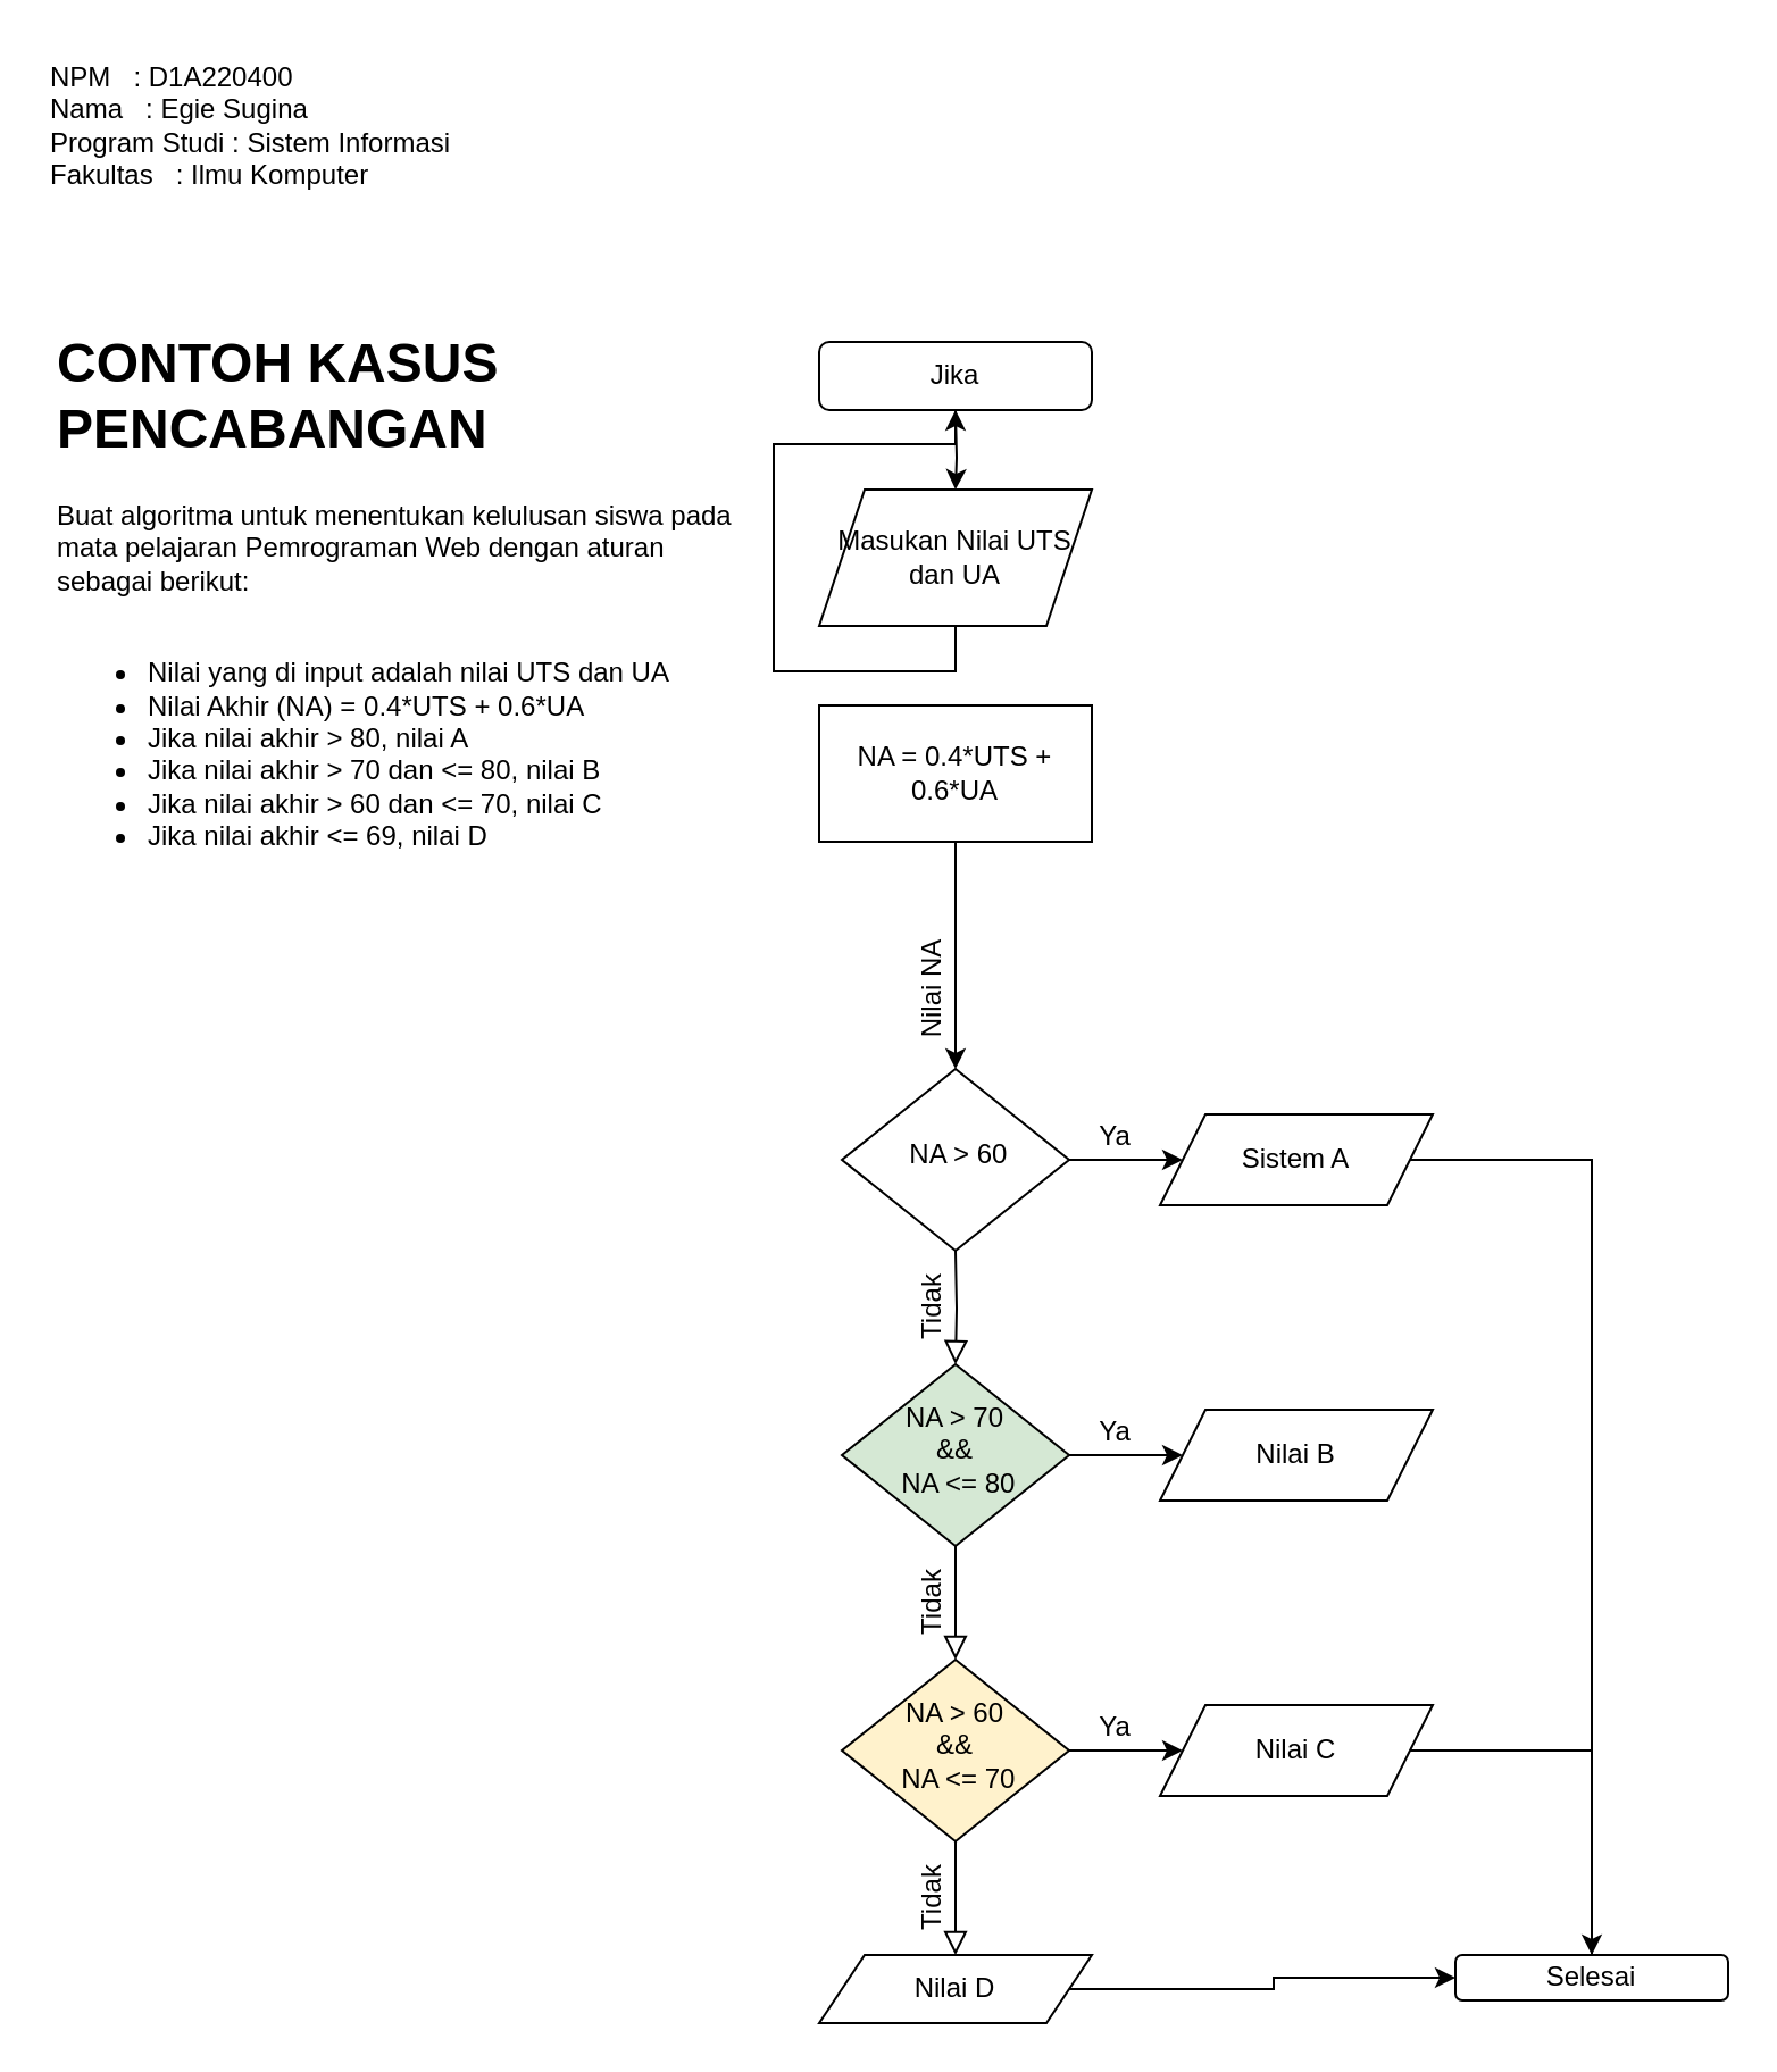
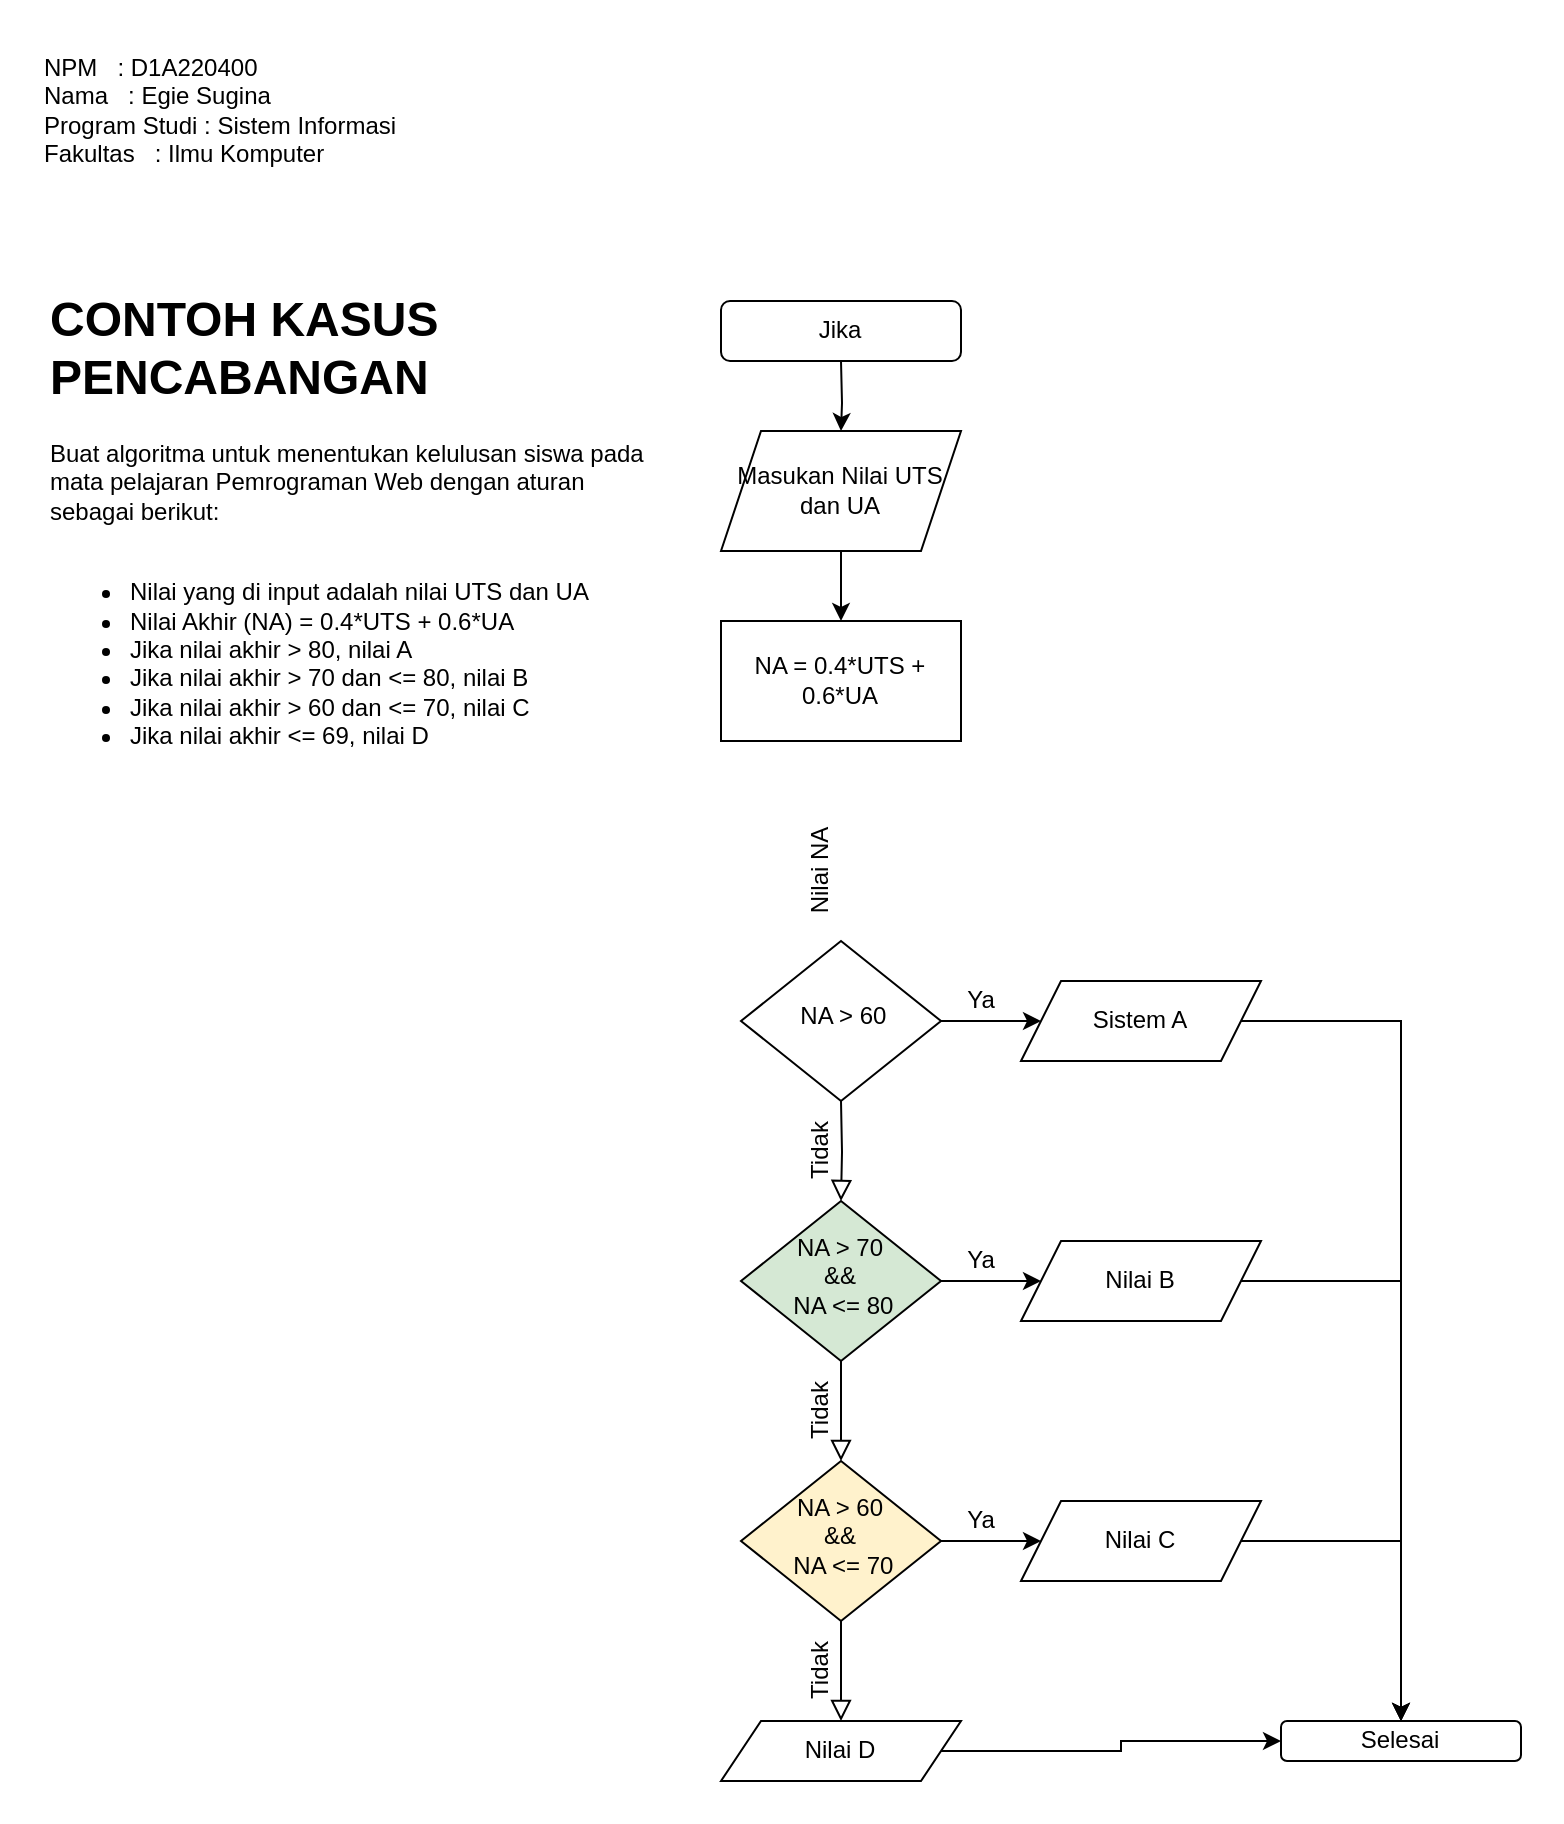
  <mxCell id="0" />
  <mxCell id="1" parent="0" />
  <mxCell id="2" style="edgeStyle=orthogonalEdgeStyle;rounded=0;orthogonalLoop=1;jettySize=auto;html=1;" edge="1" parent="1" source="3"><mxGeometry relative="1" as="geometry"><mxPoint x="520" y="510" as="targetPoint" /></mxGeometry></mxCell>
  <mxCell id="3" value="&amp;nbsp;NA &amp;gt; 60" style="rhombus;whiteSpace=wrap;html=1;shadow=0;fontFamily=Helvetica;fontSize=12;align=center;strokeWidth=1;spacing=6;spacingTop=-4;" parent="1" vertex="1"><mxGeometry x="370" y="470" width="100" height="80" as="geometry" /></mxCell>
- <mxCell id="4" style="edgeStyle=orthogonalEdgeStyle;rounded=0;orthogonalLoop=1;jettySize=auto;html=1;exitX=0.5;exitY=1;exitDx=0;exitDy=0;" edge="1" parent="1" source="5" target="31"><mxGeometry relative="1" as="geometry" /></mxCell>
+ <mxCell id="4" style="edgeStyle=orthogonalEdgeStyle;rounded=0;orthogonalLoop=1;jettySize=auto;html=1;exitX=0.5;exitY=1;exitDx=0;exitDy=0;" edge="1" parent="1" source="5" target="26"><mxGeometry relative="1" as="geometry" /></mxCell>
  <mxCell id="5" value="Masukan Nilai UTS dan UA" style="shape=parallelogram;perimeter=parallelogramPerimeter;whiteSpace=wrap;html=1;fixedSize=1;" vertex="1" parent="1"><mxGeometry x="360" y="215" width="120" height="60" as="geometry" /></mxCell>
  <mxCell id="6" style="edgeStyle=orthogonalEdgeStyle;rounded=0;orthogonalLoop=1;jettySize=auto;html=1;exitX=0.5;exitY=1;exitDx=0;exitDy=0;" edge="1" parent="1" target="5"><mxGeometry relative="1" as="geometry"><mxPoint x="420" y="180" as="sourcePoint" /></mxGeometry></mxCell>
  <mxCell id="7" value="Ya" style="text;html=1;align=center;verticalAlign=middle;resizable=0;points=[];autosize=1;strokeColor=none;fillColor=none;" vertex="1" parent="1"><mxGeometry x="470" y="485" width="40" height="30" as="geometry" /></mxCell>
- <mxCell id="8" style="edgeStyle=orthogonalEdgeStyle;rounded=0;orthogonalLoop=1;jettySize=auto;html=1;exitX=1;exitY=0.5;exitDx=0;exitDy=0;entryX=0.5;entryY=0;entryDx=0;entryDy=0;endArrow=none;" edge="1" parent="1" source="9" target="32"><mxGeometry relative="1" as="geometry"><mxPoint x="700" y="850" as="targetPoint" /></mxGeometry></mxCell>
+ <mxCell id="8" style="edgeStyle=orthogonalEdgeStyle;rounded=0;orthogonalLoop=1;jettySize=auto;html=1;exitX=1;exitY=0.5;exitDx=0;exitDy=0;entryX=0.5;entryY=0;entryDx=0;entryDy=0;" edge="1" parent="1" source="9" target="32"><mxGeometry relative="1" as="geometry"><mxPoint x="700" y="850" as="targetPoint" /></mxGeometry></mxCell>
  <mxCell id="9" value="Sistem A" style="shape=parallelogram;perimeter=parallelogramPerimeter;whiteSpace=wrap;html=1;fixedSize=1;" vertex="1" parent="1"><mxGeometry x="510" y="490" width="120" height="40" as="geometry" /></mxCell>
  <mxCell id="10" value="" style="rounded=0;html=1;jettySize=auto;orthogonalLoop=1;fontSize=11;endArrow=block;endFill=0;endSize=8;strokeWidth=1;shadow=0;labelBackgroundColor=none;edgeStyle=orthogonalEdgeStyle;" edge="1" parent="1" target="12"><mxGeometry relative="1" as="geometry"><mxPoint x="420" y="550" as="sourcePoint" /></mxGeometry></mxCell>
  <mxCell id="11" style="edgeStyle=orthogonalEdgeStyle;rounded=0;orthogonalLoop=1;jettySize=auto;html=1;" edge="1" parent="1" source="12"><mxGeometry relative="1" as="geometry"><mxPoint x="520" y="640" as="targetPoint" /></mxGeometry></mxCell>
  <mxCell id="12" value="NA &amp;gt; 70 &lt;br&gt;&amp;amp;&amp;amp;&lt;br&gt;&amp;nbsp;NA &amp;lt;= 80" style="rhombus;whiteSpace=wrap;html=1;shadow=0;fontFamily=Helvetica;fontSize=12;align=center;strokeWidth=1;spacing=6;spacingTop=-4;fillColor=#d5e8d4;" vertex="1" parent="1"><mxGeometry x="370" y="600" width="100" height="80" as="geometry" /></mxCell>
  <mxCell id="13" value="Ya" style="text;html=1;align=center;verticalAlign=middle;resizable=0;points=[];autosize=1;strokeColor=none;fillColor=none;" vertex="1" parent="1"><mxGeometry x="470" y="615" width="40" height="30" as="geometry" /></mxCell>
+ <mxCell id="14" style="edgeStyle=orthogonalEdgeStyle;rounded=0;orthogonalLoop=1;jettySize=auto;html=1;exitX=1;exitY=0.5;exitDx=0;exitDy=0;entryX=0.5;entryY=0;entryDx=0;entryDy=0;" edge="1" parent="1" source="15" target="32"><mxGeometry relative="1" as="geometry" /></mxCell>
  <mxCell id="15" value="Nilai B" style="shape=parallelogram;perimeter=parallelogramPerimeter;whiteSpace=wrap;html=1;fixedSize=1;fillColor=default;" vertex="1" parent="1"><mxGeometry x="510" y="620" width="120" height="40" as="geometry" /></mxCell>
  <mxCell id="16" value="" style="rounded=0;html=1;jettySize=auto;orthogonalLoop=1;fontSize=11;endArrow=block;endFill=0;endSize=8;strokeWidth=1;shadow=0;labelBackgroundColor=none;edgeStyle=orthogonalEdgeStyle;" edge="1" parent="1"><mxGeometry relative="1" as="geometry"><mxPoint x="420" y="680" as="sourcePoint" /><mxPoint x="420" y="730" as="targetPoint" /></mxGeometry></mxCell>
  <mxCell id="17" style="edgeStyle=orthogonalEdgeStyle;rounded=0;orthogonalLoop=1;jettySize=auto;html=1;" edge="1" parent="1"><mxGeometry relative="1" as="geometry"><mxPoint x="520" y="770" as="targetPoint" /><mxPoint x="470" y="770" as="sourcePoint" /></mxGeometry></mxCell>
  <mxCell id="18" value="Ya" style="text;html=1;align=center;verticalAlign=middle;resizable=0;points=[];autosize=1;strokeColor=none;fillColor=none;" vertex="1" parent="1"><mxGeometry x="470" y="745" width="40" height="30" as="geometry" /></mxCell>
  <mxCell id="19" style="edgeStyle=orthogonalEdgeStyle;rounded=0;orthogonalLoop=1;jettySize=auto;html=1;exitX=1;exitY=0.5;exitDx=0;exitDy=0;" edge="1" parent="1" source="20" target="32"><mxGeometry relative="1" as="geometry" /></mxCell>
  <mxCell id="20" value="Nilai C" style="shape=parallelogram;perimeter=parallelogramPerimeter;whiteSpace=wrap;html=1;fixedSize=1;" vertex="1" parent="1"><mxGeometry x="510" y="750" width="120" height="40" as="geometry" /></mxCell>
  <mxCell id="21" value="" style="rounded=0;html=1;jettySize=auto;orthogonalLoop=1;fontSize=11;endArrow=block;endFill=0;endSize=8;strokeWidth=1;shadow=0;labelBackgroundColor=none;edgeStyle=orthogonalEdgeStyle;" edge="1" parent="1"><mxGeometry relative="1" as="geometry"><mxPoint x="420" y="810" as="sourcePoint" /><mxPoint x="420" y="860" as="targetPoint" /></mxGeometry></mxCell>
  <mxCell id="22" style="edgeStyle=orthogonalEdgeStyle;rounded=0;orthogonalLoop=1;jettySize=auto;html=1;" edge="1" parent="1" source="23" target="32"><mxGeometry relative="1" as="geometry" /></mxCell>
  <mxCell id="23" value="Nilai D" style="shape=parallelogram;perimeter=parallelogramPerimeter;whiteSpace=wrap;html=1;fixedSize=1;" vertex="1" parent="1"><mxGeometry x="360" y="860" width="120" height="30" as="geometry" /></mxCell>
  <mxCell id="24" value="NA &amp;gt; 60 &lt;br&gt;&amp;amp;&amp;amp;&lt;br&gt;&amp;nbsp;NA &amp;lt;= 70" style="rhombus;whiteSpace=wrap;html=1;shadow=0;fontFamily=Helvetica;fontSize=12;align=center;strokeWidth=1;spacing=6;spacingTop=-4;fillColor=#fff2cc;" vertex="1" parent="1"><mxGeometry x="370" y="730" width="100" height="80" as="geometry" /></mxCell>
- <mxCell id="25" style="edgeStyle=orthogonalEdgeStyle;rounded=0;orthogonalLoop=1;jettySize=auto;html=1;exitX=0.5;exitY=1;exitDx=0;exitDy=0;" edge="1" parent="1" source="26" target="3"><mxGeometry relative="1" as="geometry" /></mxCell>
  <mxCell id="26" value="NA = 0.4*UTS + 0.6*UA" style="rounded=0;whiteSpace=wrap;html=1;" vertex="1" parent="1"><mxGeometry x="360" y="310" width="120" height="60" as="geometry" /></mxCell>
  <mxCell id="27" value="Tidak" style="text;html=1;strokeColor=none;fillColor=none;align=center;verticalAlign=middle;whiteSpace=wrap;rounded=0;rotation=270;" vertex="1" parent="1"><mxGeometry x="380" y="560" width="60" height="30" as="geometry" /></mxCell>
  <mxCell id="28" value="Tidak" style="text;html=1;strokeColor=none;fillColor=none;align=center;verticalAlign=middle;whiteSpace=wrap;rounded=0;rotation=270;" vertex="1" parent="1"><mxGeometry x="380" y="690" width="60" height="30" as="geometry" /></mxCell>
  <mxCell id="29" value="Tidak" style="text;html=1;strokeColor=none;fillColor=none;align=center;verticalAlign=middle;whiteSpace=wrap;rounded=0;rotation=270;" vertex="1" parent="1"><mxGeometry x="380" y="820" width="60" height="30" as="geometry" /></mxCell>
  <mxCell id="30" value="Nilai NA" style="text;html=1;strokeColor=none;fillColor=none;align=center;verticalAlign=middle;whiteSpace=wrap;rounded=0;rotation=270;" vertex="1" parent="1"><mxGeometry x="380" y="420" width="60" height="30" as="geometry" /></mxCell>
  <mxCell id="31" value="Jika" style="rounded=1;whiteSpace=wrap;html=1;fillColor=default;" vertex="1" parent="1"><mxGeometry x="360" y="150" width="120" height="30" as="geometry" /></mxCell>
  <mxCell id="32" value="Selesai" style="rounded=1;whiteSpace=wrap;html=1;fillColor=default;" vertex="1" parent="1"><mxGeometry x="640" y="860" width="120" height="20" as="geometry" /></mxCell>
  <mxCell id="33" value="&lt;span style=&quot;&quot;&gt;NPM &lt;span style=&quot;white-space: pre;&quot;&gt; &lt;span style=&quot;white-space: pre;&quot;&gt; &lt;/span&gt;&lt;/span&gt;: D1A220400&lt;/span&gt;&lt;br style=&quot;&quot;&gt;&lt;span style=&quot;&quot;&gt;Nama &lt;span style=&quot;white-space: pre;&quot;&gt; &lt;/span&gt;&lt;span style=&quot;white-space: pre;&quot;&gt; &lt;/span&gt;: Egie Sugina&lt;/span&gt;&lt;br style=&quot;&quot;&gt;&lt;span style=&quot;background-color: initial;&quot;&gt;Program Studi : Sistem Informasi&lt;/span&gt;&lt;br style=&quot;&quot;&gt;&lt;div style=&quot;&quot;&gt;&lt;span style=&quot;background-color: initial;&quot;&gt;Fakultas &lt;span style=&quot;white-space: pre;&quot;&gt; &lt;/span&gt;&lt;span style=&quot;white-space: pre;&quot;&gt; &lt;/span&gt;: Ilmu Komputer&lt;/span&gt;&lt;/div&gt;" style="text;html=1;strokeColor=none;fillColor=none;align=left;verticalAlign=top;whiteSpace=wrap;rounded=0;" vertex="1" parent="1"><mxGeometry x="20" y="20" width="250" height="80" as="geometry" /></mxCell>
  <mxCell id="34" value="&lt;h1&gt;CONTOH KASUS PENCABANGAN&lt;/h1&gt;&lt;p&gt;Buat algoritma untuk menentukan kelulusan siswa pada mata pelajaran Pemrograman Web dengan aturan sebagai berikut:&lt;br&gt;&lt;br&gt;&lt;/p&gt;&lt;ul&gt;&lt;li&gt;Nilai yang di input adalah nilai UTS dan UA&lt;br&gt;&lt;/li&gt;&lt;li&gt;Nilai Akhir (NA) = 0.4*UTS + 0.6*UA&lt;/li&gt;&lt;li&gt;Jika nilai akhir &amp;gt; 80, nilai A&lt;/li&gt;&lt;li&gt;Jika nilai akhir &amp;gt; 70 dan &amp;lt;= 80, nilai B&lt;/li&gt;&lt;li&gt;Jika nilai akhir &amp;gt; 60 dan &amp;lt;= 70, nilai C&lt;/li&gt;&lt;li&gt;Jika nilai akhir &amp;lt;= 69, nilai D&lt;/li&gt;&lt;/ul&gt;&lt;p&gt;&lt;/p&gt;" style="text;html=1;strokeColor=none;fillColor=none;spacing=5;spacingTop=-20;whiteSpace=wrap;overflow=hidden;rounded=0;" vertex="1" parent="1"><mxGeometry x="20" y="140" width="310" height="280" as="geometry" /></mxCell>
